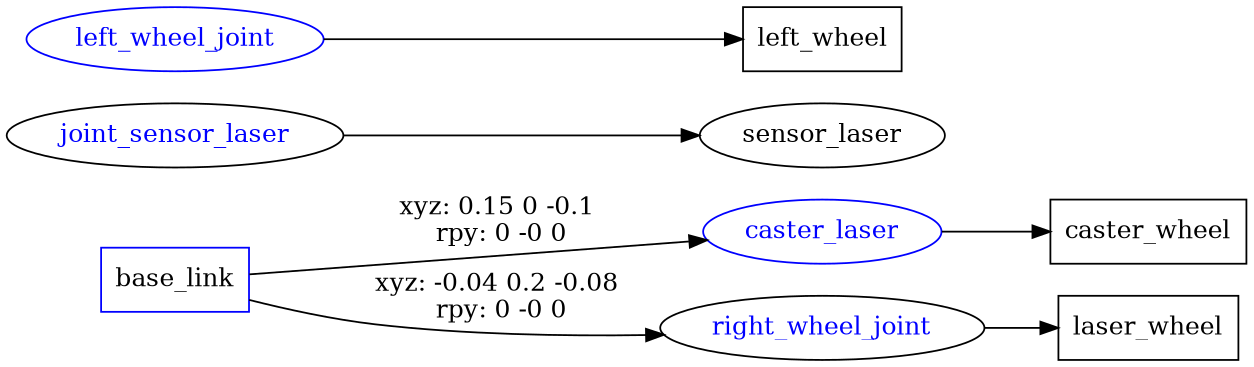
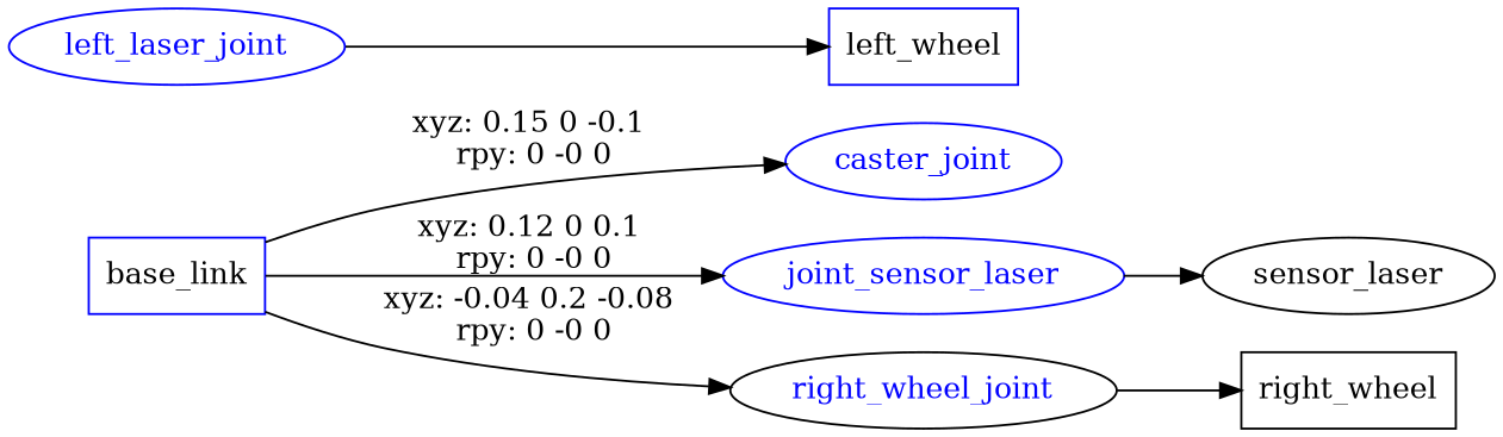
  digraph {
    rankdir=LR
    node [shape=ellipse]
    n1 [color=blue label=base_link shape=box]
-   caster_joint [color=blue fontcolor=blue label=caster_laser]
-   joint_sensor_laser [color=black fontcolor=blue]
+   caster_joint [color=blue fontcolor=blue]
+   joint_sensor_laser [color=blue fontcolor=blue]
    right_wheel_joint [color=black fontcolor=blue]
-   n5 [label=caster_wheel shape=box]
    n6 [label=sensor_laser]
-   left_wheel_joint [color=blue fontcolor=blue]
-   n8 [label=left_wheel shape=box]
-   n9 [label=laser_wheel shape=box]
+   left_wheel_joint [color=blue fontcolor=blue label=left_laser_joint]
+   n8 [label=left_wheel shape=box color=blue]
+   n9 [label=right_wheel shape=box]
    n1 -> caster_joint [label="xyz: 0.15 0 -0.1 \nrpy: 0 -0 0"]
+   n1 -> joint_sensor_laser [label="xyz: 0.12 0 0.1 \nrpy: 0 -0 0"]
    n1 -> right_wheel_joint [label="xyz: -0.04 0.2 -0.08 \nrpy: 0 -0 0"]
-   caster_joint -> n5
    joint_sensor_laser -> n6
    right_wheel_joint -> n9
    left_wheel_joint -> n8
  }
